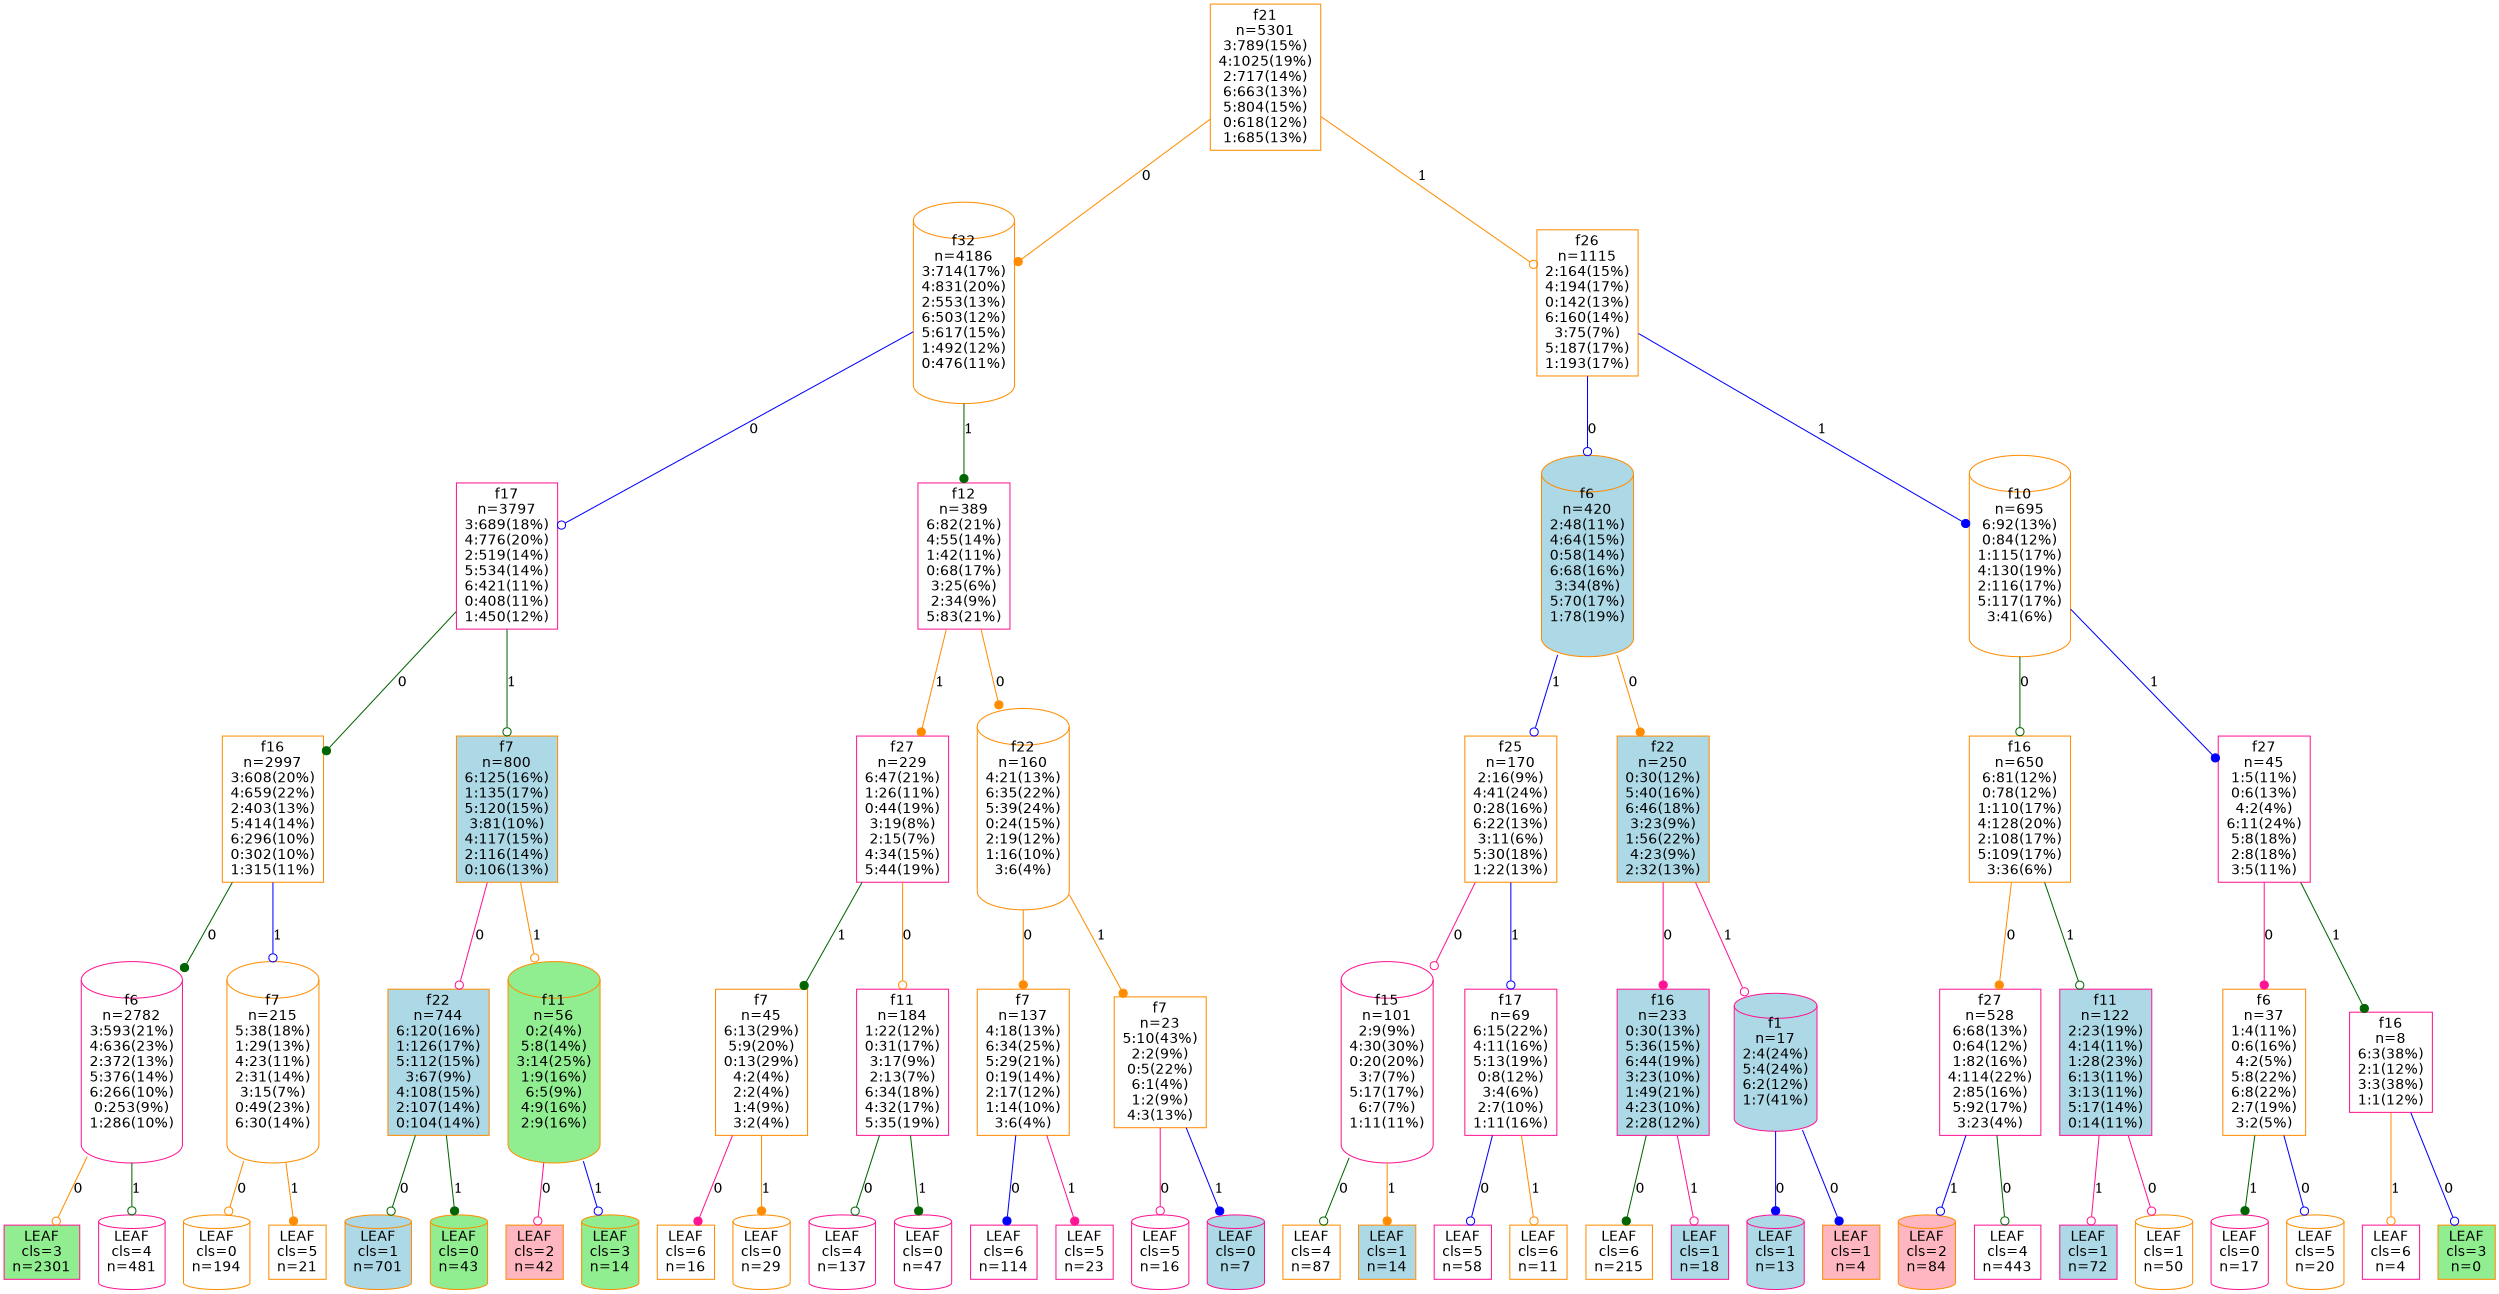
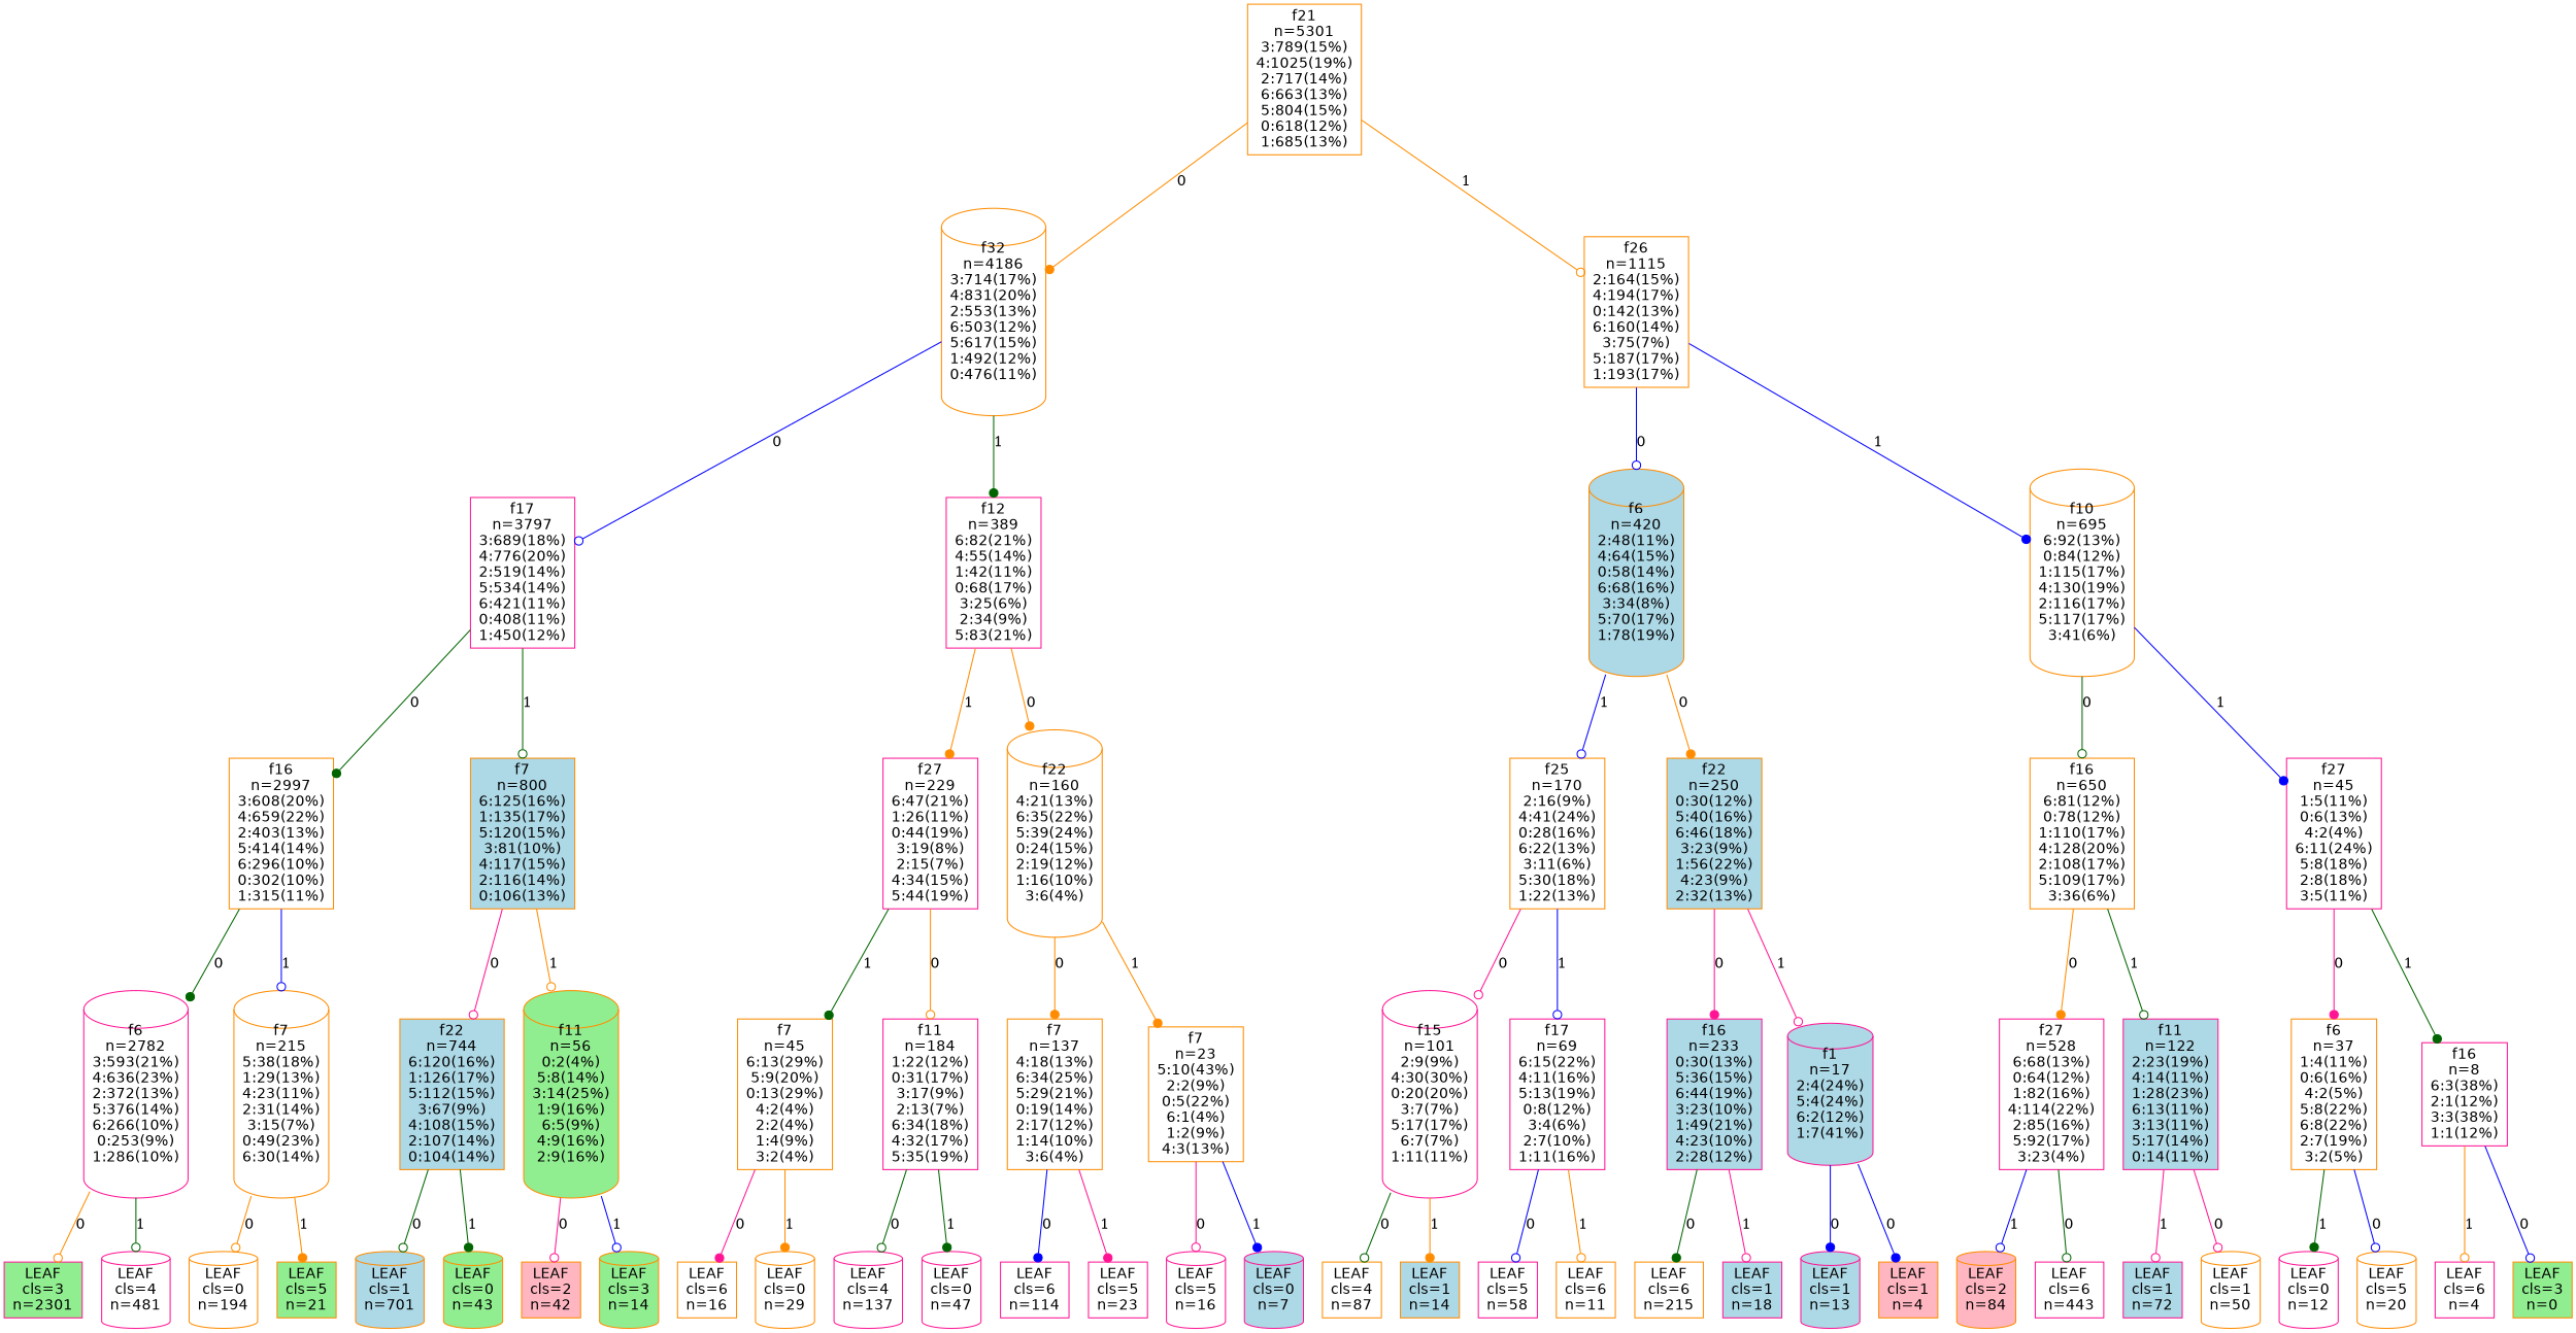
  digraph {
    node [color=darkorange fillcolor=white fontname=helvetica shape=box style=filled]
    edge [arrowhead=odot color=darkorange]
    n1 [label="f21\nn=5301\n3:789(15%)\n4:1025(19%)\n2:717(14%)\n6:663(13%)\n5:804(15%)\n0:618(12%)\n1:685(13%)"]
    n2 [label="f32\nn=4186\n3:714(17%)\n4:831(20%)\n2:553(13%)\n6:503(12%)\n5:617(15%)\n1:492(12%)\n0:476(11%)" shape=cylinder]
    n3 [label="f26\nn=1115\n2:164(15%)\n4:194(17%)\n0:142(13%)\n6:160(14%)\n3:75(7%)\n5:187(17%)\n1:193(17%)"]
    n4 [color=deeppink label="f17\nn=3797\n3:689(18%)\n4:776(20%)\n2:519(14%)\n5:534(14%)\n6:421(11%)\n0:408(11%)\n1:450(12%)"]
    n5 [color=deeppink label="f12\nn=389\n6:82(21%)\n4:55(14%)\n1:42(11%)\n0:68(17%)\n3:25(6%)\n2:34(9%)\n5:83(21%)"]
    n6 [fillcolor=lightblue label="f6\nn=420\n2:48(11%)\n4:64(15%)\n0:58(14%)\n6:68(16%)\n3:34(8%)\n5:70(17%)\n1:78(19%)" shape=cylinder]
    n7 [label="f10\nn=695\n6:92(13%)\n0:84(12%)\n1:115(17%)\n4:130(19%)\n2:116(17%)\n5:117(17%)\n3:41(6%)" shape=cylinder]
    n8 [label="f16\nn=2997\n3:608(20%)\n4:659(22%)\n2:403(13%)\n5:414(14%)\n6:296(10%)\n0:302(10%)\n1:315(11%)"]
    n9 [fillcolor=lightblue label="f7\nn=800\n6:125(16%)\n1:135(17%)\n5:120(15%)\n3:81(10%)\n4:117(15%)\n2:116(14%)\n0:106(13%)"]
    n10 [color=deeppink label="f27\nn=229\n6:47(21%)\n1:26(11%)\n0:44(19%)\n3:19(8%)\n2:15(7%)\n4:34(15%)\n5:44(19%)"]
    n11 [label="f22\nn=160\n4:21(13%)\n6:35(22%)\n5:39(24%)\n0:24(15%)\n2:19(12%)\n1:16(10%)\n3:6(4%)" shape=cylinder]
    n12 [color=deeppink label="f6\nn=2782\n3:593(21%)\n4:636(23%)\n2:372(13%)\n5:376(14%)\n6:266(10%)\n0:253(9%)\n1:286(10%)" shape=cylinder]
    n13 [label="f7\nn=215\n5:38(18%)\n1:29(13%)\n4:23(11%)\n2:31(14%)\n3:15(7%)\n0:49(23%)\n6:30(14%)" shape=cylinder]
    n14 [fillcolor=lightblue label="f22\nn=744\n6:120(16%)\n1:126(17%)\n5:112(15%)\n3:67(9%)\n4:108(15%)\n2:107(14%)\n0:104(14%)"]
    n15 [fillcolor=lightgreen label="f11\nn=56\n0:2(4%)\n5:8(14%)\n3:14(25%)\n1:9(16%)\n6:5(9%)\n4:9(16%)\n2:9(16%)" shape=cylinder]
    n16 [color=deeppink fillcolor=lightgreen label="LEAF\ncls=3\nn=2301"]
    n17 [color=deeppink label="LEAF\ncls=4\nn=481" shape=cylinder]
    n18 [label="LEAF\ncls=0\nn=194" shape=cylinder]
-   n19 [label="LEAF\ncls=5\nn=21"]
+   n19 [fillcolor=lightgreen label="LEAF\ncls=5\nn=21"]
    n20 [fillcolor=lightblue label="LEAF\ncls=1\nn=701" shape=cylinder]
    n21 [fillcolor=lightgreen label="LEAF\ncls=0\nn=43" shape=cylinder]
    n22 [fillcolor=lightpink label="LEAF\ncls=2\nn=42"]
    n23 [fillcolor=lightgreen label="LEAF\ncls=3\nn=14" shape=cylinder]
    n24 [label="f7\nn=45\n6:13(29%)\n5:9(20%)\n0:13(29%)\n4:2(4%)\n2:2(4%)\n1:4(9%)\n3:2(4%)"]
    n25 [color=deeppink label="f11\nn=184\n1:22(12%)\n0:31(17%)\n3:17(9%)\n2:13(7%)\n6:34(18%)\n4:32(17%)\n5:35(19%)"]
    n26 [label="f7\nn=137\n4:18(13%)\n6:34(25%)\n5:29(21%)\n0:19(14%)\n2:17(12%)\n1:14(10%)\n3:6(4%)"]
    n27 [label="f7\nn=23\n5:10(43%)\n2:2(9%)\n0:5(22%)\n6:1(4%)\n1:2(9%)\n4:3(13%)"]
    n28 [label="LEAF\ncls=6\nn=16"]
    n29 [label="LEAF\ncls=0\nn=29" shape=cylinder]
    n30 [color=deeppink label="LEAF\ncls=4\nn=137" shape=cylinder]
    n31 [color=deeppink label="LEAF\ncls=0\nn=47" shape=cylinder]
    n32 [color=deeppink label="LEAF\ncls=6\nn=114"]
    n33 [color=deeppink label="LEAF\ncls=5\nn=23"]
    n34 [color=deeppink label="LEAF\ncls=5\nn=16" shape=cylinder]
    n35 [color=deeppink fillcolor=lightblue label="LEAF\ncls=0\nn=7" shape=cylinder]
    n36 [label="f25\nn=170\n2:16(9%)\n4:41(24%)\n0:28(16%)\n6:22(13%)\n3:11(6%)\n5:30(18%)\n1:22(13%)"]
    n37 [fillcolor=lightblue label="f22\nn=250\n0:30(12%)\n5:40(16%)\n6:46(18%)\n3:23(9%)\n1:56(22%)\n4:23(9%)\n2:32(13%)"]
    n38 [label="f16\nn=650\n6:81(12%)\n0:78(12%)\n1:110(17%)\n4:128(20%)\n2:108(17%)\n5:109(17%)\n3:36(6%)"]
    n39 [color=deeppink label="f27\nn=45\n1:5(11%)\n0:6(13%)\n4:2(4%)\n6:11(24%)\n5:8(18%)\n2:8(18%)\n3:5(11%)"]
    n40 [color=deeppink label="f15\nn=101\n2:9(9%)\n4:30(30%)\n0:20(20%)\n3:7(7%)\n5:17(17%)\n6:7(7%)\n1:11(11%)" shape=cylinder]
    n41 [color=deeppink label="f17\nn=69\n6:15(22%)\n4:11(16%)\n5:13(19%)\n0:8(12%)\n3:4(6%)\n2:7(10%)\n1:11(16%)"]
    n42 [color=deeppink fillcolor=lightblue label="f16\nn=233\n0:30(13%)\n5:36(15%)\n6:44(19%)\n3:23(10%)\n1:49(21%)\n4:23(10%)\n2:28(12%)"]
    n43 [color=deeppink fillcolor=lightblue label="f1\nn=17\n2:4(24%)\n5:4(24%)\n6:2(12%)\n1:7(41%)" shape=cylinder]
    n44 [label="LEAF\ncls=4\nn=87"]
    n45 [fillcolor=lightblue label="LEAF\ncls=1\nn=14"]
    n46 [color=deeppink label="LEAF\ncls=5\nn=58"]
    n47 [label="LEAF\ncls=6\nn=11"]
    n48 [label="LEAF\ncls=6\nn=215"]
    n49 [color=deeppink fillcolor=lightblue label="LEAF\ncls=1\nn=18"]
    n50 [color=deeppink fillcolor=lightblue label="LEAF\ncls=1\nn=13" shape=cylinder]
    n51 [fillcolor=lightpink label="LEAF\ncls=1\nn=4"]
    n52 [color=deeppink label="f27\nn=528\n6:68(13%)\n0:64(12%)\n1:82(16%)\n4:114(22%)\n2:85(16%)\n5:92(17%)\n3:23(4%)"]
    n53 [color=deeppink fillcolor=lightblue label="f11\nn=122\n2:23(19%)\n4:14(11%)\n1:28(23%)\n6:13(11%)\n3:13(11%)\n5:17(14%)\n0:14(11%)"]
    n54 [label="f6\nn=37\n1:4(11%)\n0:6(16%)\n4:2(5%)\n5:8(22%)\n6:8(22%)\n2:7(19%)\n3:2(5%)"]
    n55 [color=deeppink label="f16\nn=8\n6:3(38%)\n2:1(12%)\n3:3(38%)\n1:1(12%)"]
    n56 [fillcolor=lightpink label="LEAF\ncls=2\nn=84" shape=cylinder]
-   n57 [color=deeppink label="LEAF\ncls=4\nn=443"]
+   n57 [color=deeppink label="LEAF\ncls=6\nn=443"]
    n58 [color=deeppink fillcolor=lightblue label="LEAF\ncls=1\nn=72"]
    n59 [label="LEAF\ncls=1\nn=50" shape=cylinder]
-   n60 [color=deeppink label="LEAF\ncls=0\nn=17" shape=cylinder]
+   n60 [color=deeppink label="LEAF\ncls=0\nn=12" shape=cylinder]
    n61 [label="LEAF\ncls=5\nn=20" shape=cylinder]
    n62 [color=deeppink label="LEAF\ncls=6\nn=4"]
    n63 [fillcolor=lightgreen label="LEAF\ncls=3\nn=0"]
    n1 -> n2 [arrowhead=dot label=0]
    n1 -> n3 [label=1]
    n2 -> n4 [color=blue label=0]
    n2 -> n5 [arrowhead=dot color=darkgreen label=1]
    n3 -> n6 [color=blue label=0]
    n3 -> n7 [arrowhead=dot color=blue label=1]
    n4 -> n8 [arrowhead=dot color=darkgreen label=0]
    n4 -> n9 [color=darkgreen label=1]
    n5 -> n10 [arrowhead=dot label=1]
    n5 -> n11 [arrowhead=dot label=0]
    n6 -> n36 [color=blue label=1]
    n6 -> n37 [arrowhead=dot label=0]
    n7 -> n38 [color=darkgreen label=0]
    n7 -> n39 [arrowhead=dot color=blue label=1]
    n8 -> n12 [arrowhead=dot color=darkgreen label=0]
    n8 -> n13 [color=blue label=1]
    n9 -> n14 [color=deeppink label=0]
    n9 -> n15 [label=1]
    n10 -> n24 [arrowhead=dot color=darkgreen label=1]
    n10 -> n25 [label=0]
    n11 -> n26 [arrowhead=dot label=0]
    n11 -> n27 [arrowhead=dot label=1]
    n12 -> n16 [label=0]
    n12 -> n17 [color=darkgreen label=1]
    n13 -> n18 [label=0]
    n13 -> n19 [arrowhead=dot label=1]
    n14 -> n20 [color=darkgreen label=0]
    n14 -> n21 [arrowhead=dot color=darkgreen label=1]
    n15 -> n22 [color=deeppink label=0]
    n15 -> n23 [color=blue label=1]
    n24 -> n28 [arrowhead=dot color=deeppink label=0]
    n24 -> n29 [arrowhead=dot label=1]
    n25 -> n30 [color=darkgreen label=0]
    n25 -> n31 [arrowhead=dot color=darkgreen label=1]
    n26 -> n32 [arrowhead=dot color=blue label=0]
    n26 -> n33 [arrowhead=dot color=deeppink label=1]
    n27 -> n34 [color=deeppink label=0]
    n27 -> n35 [arrowhead=dot color=blue label=1]
    n36 -> n40 [color=deeppink label=0]
    n36 -> n41 [color=blue label=1]
    n37 -> n42 [arrowhead=dot color=deeppink label=0]
    n37 -> n43 [color=deeppink label=1]
    n38 -> n52 [arrowhead=dot label=0]
    n38 -> n53 [color=darkgreen label=1]
    n39 -> n54 [arrowhead=dot color=deeppink label=0]
    n39 -> n55 [arrowhead=dot color=darkgreen label=1]
    n40 -> n44 [color=darkgreen label=0]
    n40 -> n45 [arrowhead=dot label=1]
    n41 -> n46 [color=blue label=0]
    n41 -> n47 [label=1]
    n42 -> n48 [arrowhead=dot color=darkgreen label=0]
    n42 -> n49 [color=deeppink label=1]
    n43 -> n50 [arrowhead=dot color=blue label=0]
    n43 -> n51 [arrowhead=dot color=blue label=0]
    n52 -> n56 [color=blue label=1]
    n52 -> n57 [color=darkgreen label=0]
    n53 -> n58 [color=deeppink label=1]
    n53 -> n59 [color=deeppink label=0]
    n54 -> n60 [arrowhead=dot color=darkgreen label=1]
    n54 -> n61 [color=blue label=0]
    n55 -> n62 [label=1]
    n55 -> n63 [color=blue label=0]
  }
